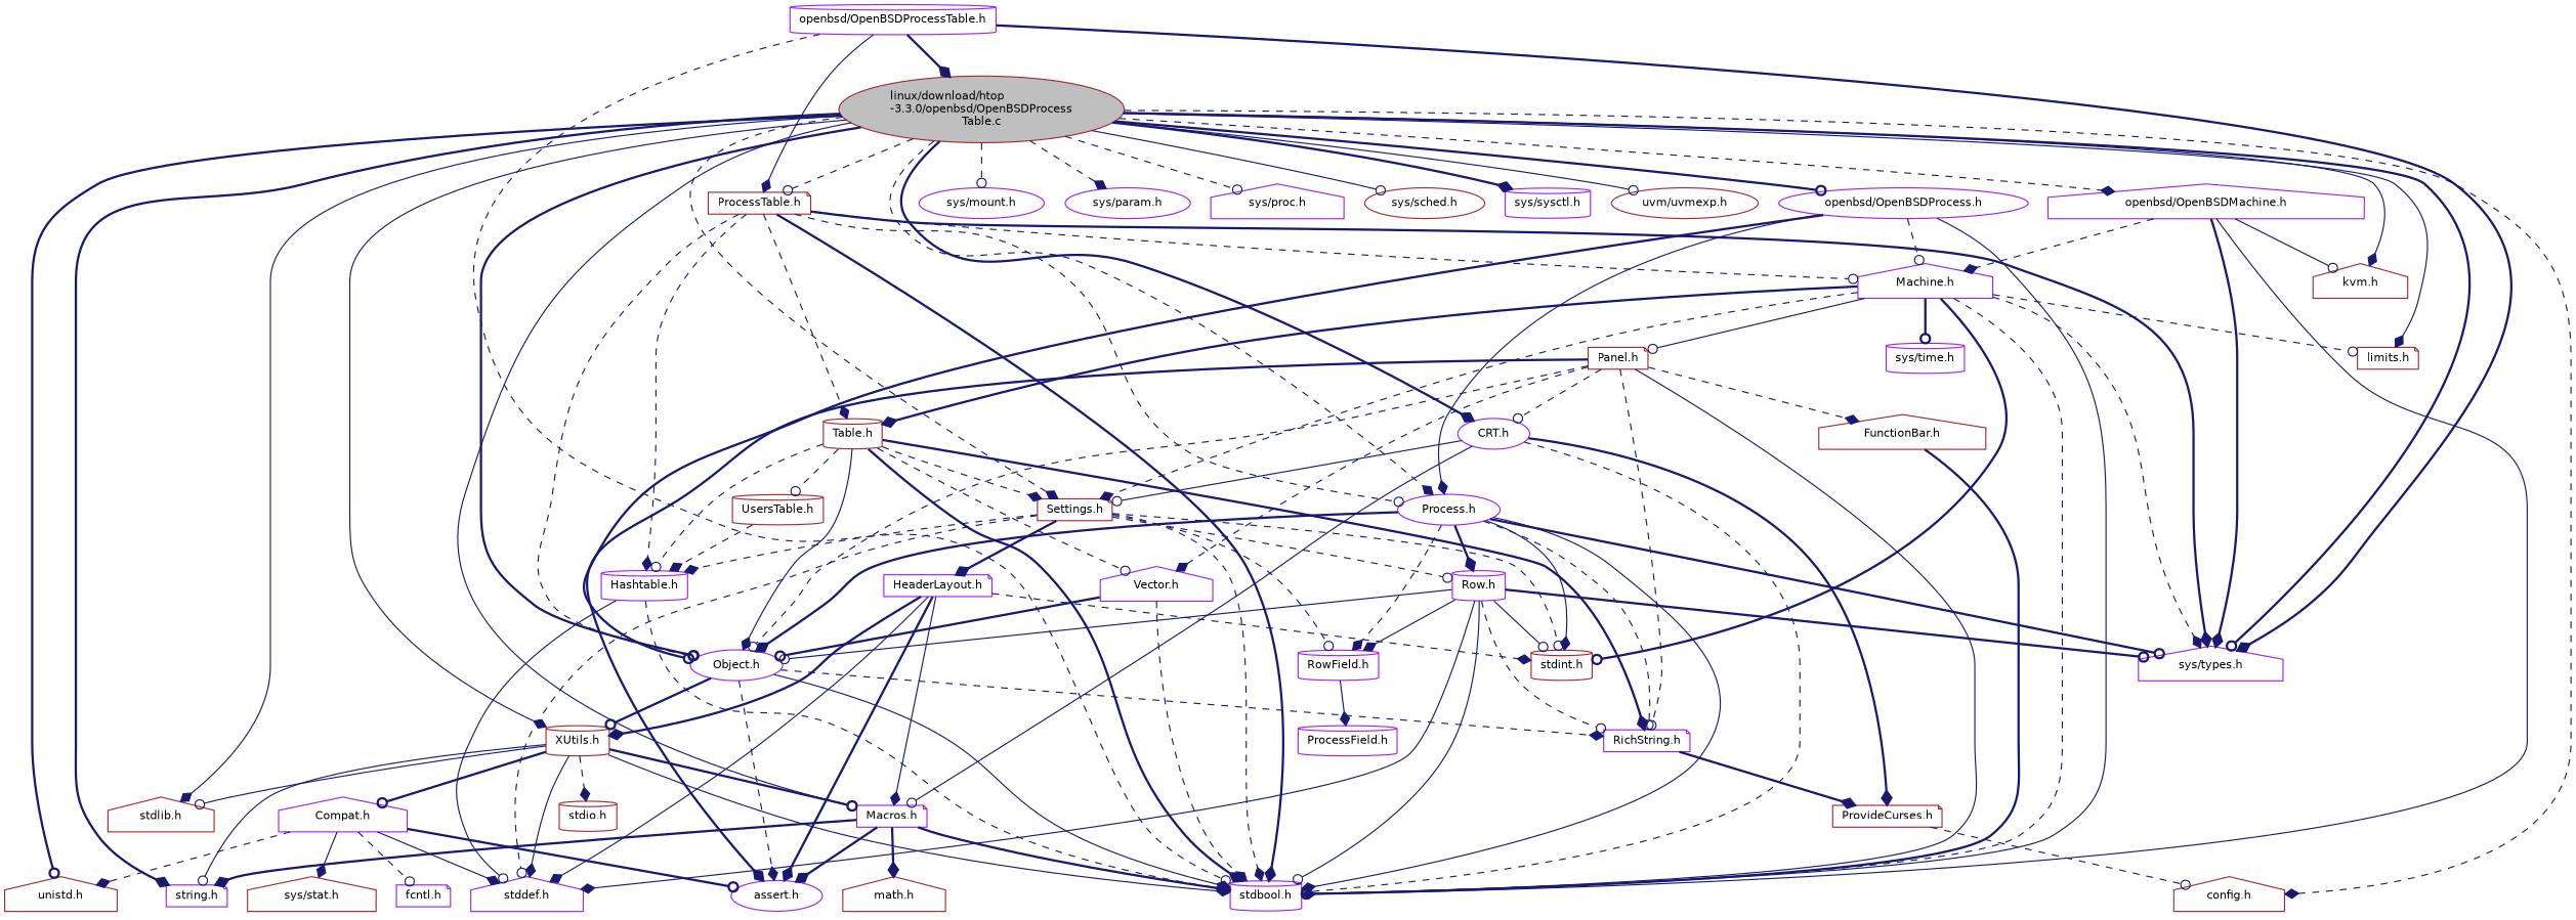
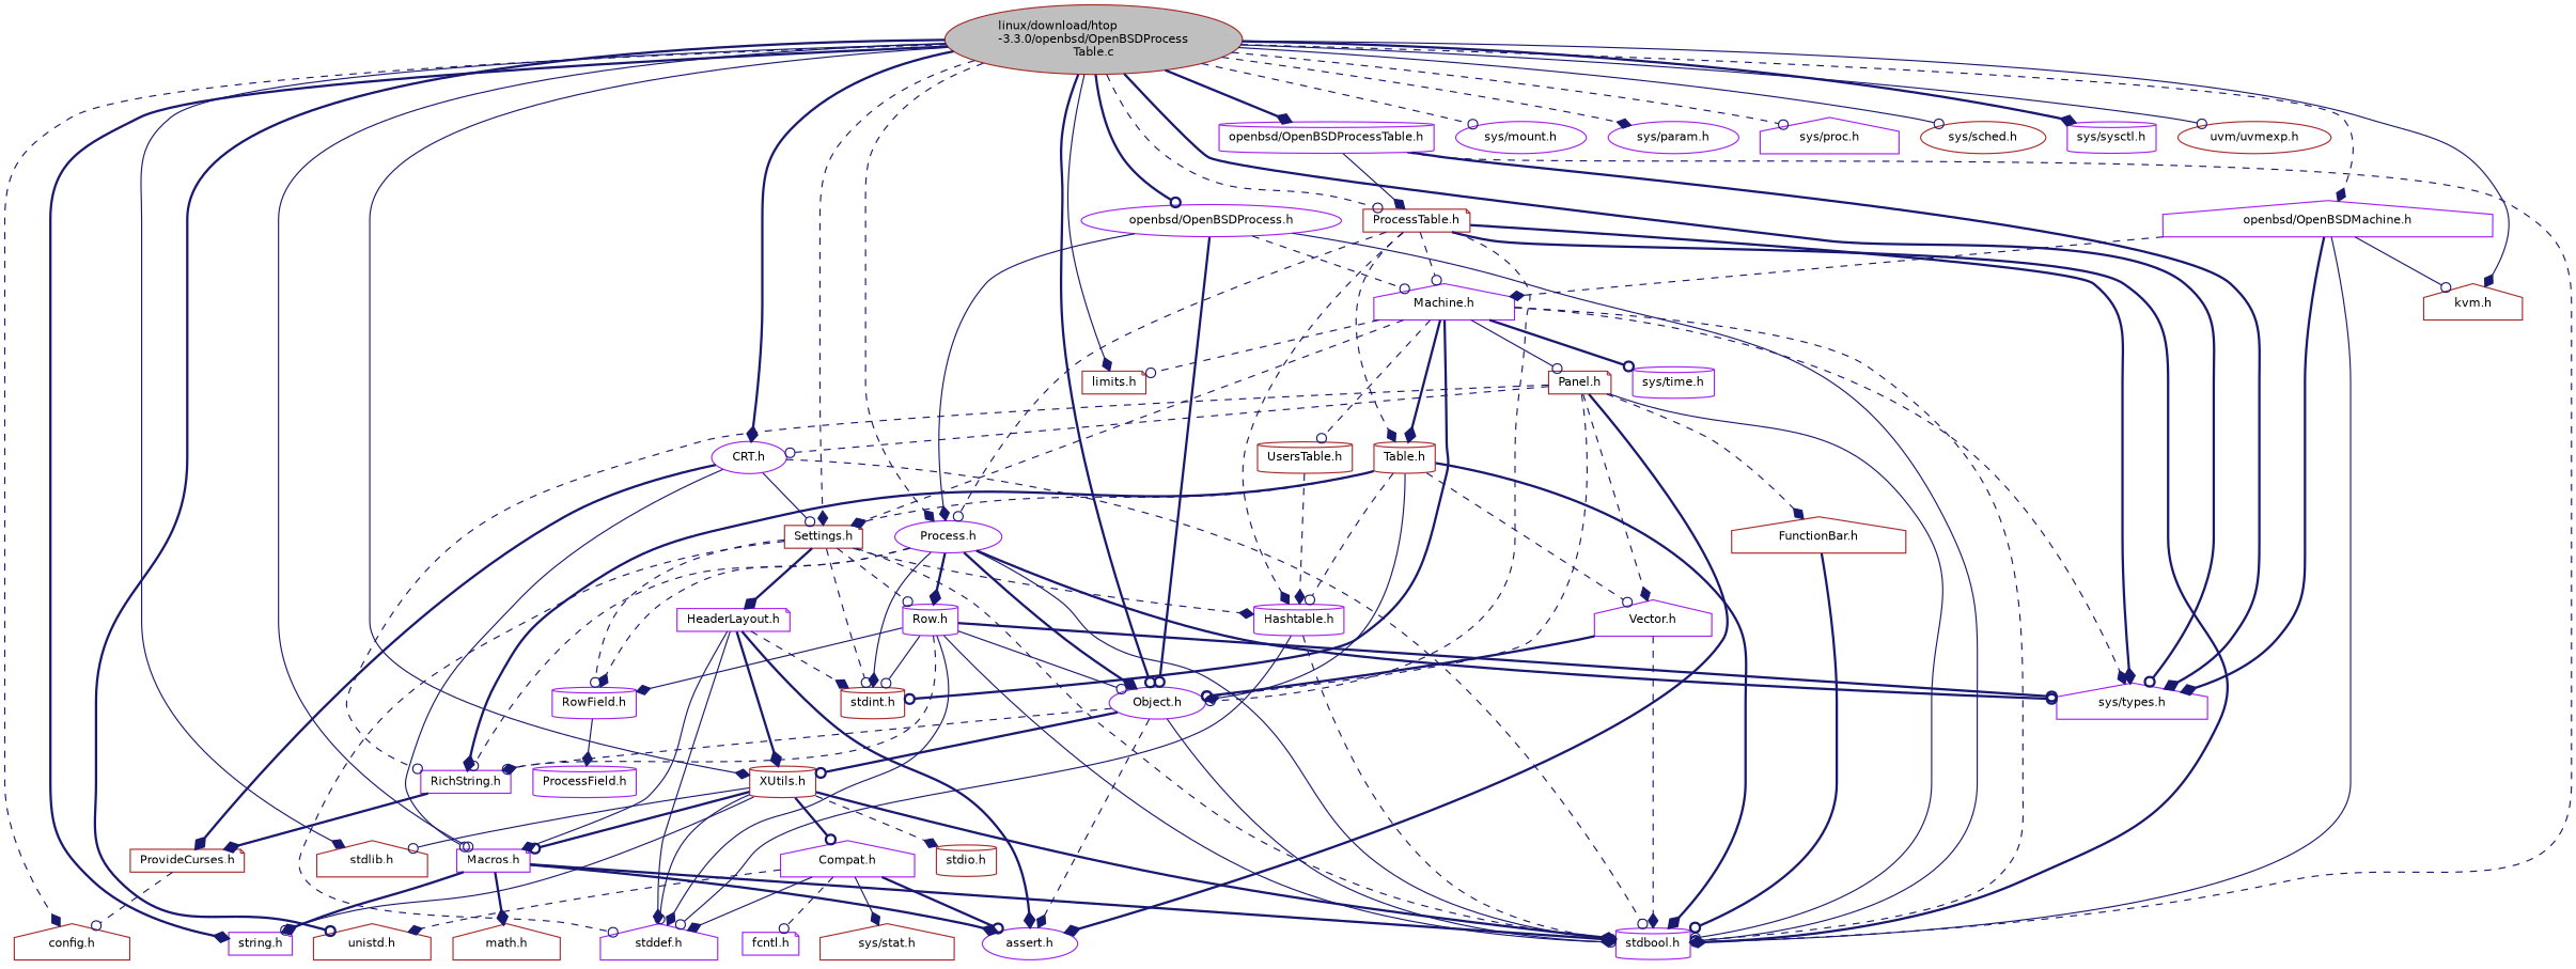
  digraph {
    node [color=purple fillcolor=white fontname=Helvetica fontsize=10 shape=house style=filled]
    edge [arrowhead=diamond color=midnightblue fontname=Helvetica fontsize=10 labelfontname=Helvetica labelfontsize=10 style=dashed]
    n1 [color=brown fillcolor=grey75 fontcolor=black height=0.2 label="linux/download/htop\l-3.3.0/openbsd/OpenBSDProcess\lTable.c" shape=ellipse width=0.4]
    n2 [color=brown height=0.2 label="config.h" width=0.4]
    n3 [height=0.2 label="openbsd/OpenBSDProcessTable.h" shape=cylinder width=0.4]
    n4 [height=0.2 label="sys/types.h" width=0.4]
    n5 [color=brown height=0.2 label="ProcessTable.h" shape=note width=0.4]
    n6 [color=brown height=0.2 label="limits.h" shape=note width=0.4]
    n7 [height=0.2 label="CRT.h" shape=ellipse width=0.4]
    n8 [height=0.2 label="Macros.h" shape=note width=0.4]
    n9 [height=0.2 label="string.h" shape=note width=0.4]
    n10 [color=brown height=0.2 label="Settings.h" shape=note width=0.4]
    n11 [color=brown height=0.2 label="XUtils.h" shape=cylinder width=0.4]
    n12 [color=brown height=0.2 label="stdlib.h" width=0.4]
    n13 [color=brown height=0.2 label="unistd.h" width=0.4]
    n14 [height=0.2 label="Object.h" shape=ellipse width=0.4]
    n15 [height=0.2 label="Process.h" shape=ellipse width=0.4]
    n16 [color=brown height=0.2 label="kvm.h" width=0.4]
    n17 [height=0.2 label="sys/mount.h" shape=ellipse width=0.4]
    n18 [height=0.2 label="sys/param.h" shape=ellipse width=0.4]
    n19 [height=0.2 label="sys/proc.h" width=0.4]
    n20 [color=brown height=0.2 label="sys/sched.h" shape=ellipse width=0.4]
    n21 [height=0.2 label="sys/sysctl.h" shape=cylinder width=0.4]
    n22 [color=brown height=0.2 label="uvm/uvmexp.h" shape=ellipse width=0.4]
    n23 [height=0.2 label="openbsd/OpenBSDMachine.h" width=0.4]
    n24 [height=0.2 label="openbsd/OpenBSDProcess.h" shape=ellipse width=0.4]
    n25 [height=0.2 label="stdbool.h" shape=cylinder width=0.4]
    n26 [height=0.2 label="Hashtable.h" shape=cylinder width=0.4]
    n27 [height=0.2 label="Machine.h" width=0.4]
    n28 [color=brown height=0.2 label="Table.h" shape=cylinder width=0.4]
    n29 [color=brown height=0.2 label="ProvideCurses.h" shape=note width=0.4]
    n30 [height=0.2 label="assert.h" shape=ellipse width=0.4]
    n31 [color=brown height=0.2 label="math.h" width=0.4]
    n32 [height=0.2 label="stddef.h" width=0.4]
    n33 [color=brown height=0.2 label="stdint.h" shape=cylinder width=0.4]
    n34 [height=0.2 label="HeaderLayout.h" shape=note width=0.4]
    n35 [height=0.2 label="Row.h" shape=cylinder width=0.4]
    n36 [height=0.2 label="RowField.h" shape=cylinder width=0.4]
    n37 [color=brown height=0.2 label="stdio.h" shape=cylinder width=0.4]
    n38 [height=0.2 label="Compat.h" width=0.4]
    n39 [height=0.2 label="RichString.h" shape=note width=0.4]
    n40 [height=0.2 label="sys/time.h" shape=cylinder width=0.4]
    n41 [color=brown height=0.2 label="Panel.h" shape=note width=0.4]
    n42 [color=brown height=0.2 label="UsersTable.h" shape=cylinder width=0.4]
    n43 [height=0.2 label="Vector.h" width=0.4]
    n44 [color=brown height=0.2 label="FunctionBar.h" width=0.4]
    n45 [height=0.2 label="ProcessField.h" shape=cylinder width=0.4]
    n46 [height=0.2 label="fcntl.h" shape=note width=0.4]
    n47 [color=brown height=0.2 label="sys/stat.h" width=0.4]
    n1 -> n2
-   n3 -> n1 [style=bold]
+   n1 -> n3 [style=bold]
    n1 -> n4 [arrowhead=odot style=bold]
    n1 -> n5 [arrowhead=odot]
    n1 -> n6 [style=solid]
    n1 -> n7 [style=bold]
    n1 -> n8 [arrowhead=odot style=solid]
    n1 -> n9 [style=bold]
    n1 -> n10
    n1 -> n11 [style=solid]
    n1 -> n12 [style=solid]
    n1 -> n13 [arrowhead=odot style=bold]
    n1 -> n14 [arrowhead=odot style=bold]
    n1 -> n15
    n1 -> n16 [style=solid]
    n1 -> n17 [arrowhead=odot]
    n1 -> n18
    n1 -> n19 [arrowhead=odot]
    n1 -> n20 [arrowhead=odot style=solid]
    n1 -> n21 [style=bold]
    n1 -> n22 [arrowhead=odot style=solid]
    n1 -> n23
    n1 -> n24 [arrowhead=odot style=bold]
    n3 -> n4 [style=bold]
    n3 -> n5 [style=solid]
    n3 -> n25 [arrowhead=odot]
    n5 -> n4 [style=bold]
    n5 -> n14 [arrowhead=odot]
    n5 -> n15 [arrowhead=odot]
    n5 -> n25 [style=bold]
    n5 -> n26
    n5 -> n27 [arrowhead=odot]
    n5 -> n28
    n7 -> n8 [arrowhead=odot style=solid]
    n7 -> n10 [arrowhead=odot style=solid]
    n7 -> n25 [arrowhead=odot]
    n7 -> n29 [style=bold]
    n8 -> n9 [style=bold]
    n8 -> n25 [style=bold]
    n8 -> n30 [style=bold]
    n8 -> n31 [style=bold]
    n10 -> n25
    n10 -> n26
    n10 -> n32 [arrowhead=odot]
    n10 -> n33 [arrowhead=odot]
    n10 -> n34 [style=bold]
    n10 -> n35 [arrowhead=odot]
    n10 -> n36 [arrowhead=odot]
    n11 -> n8 [arrowhead=odot style=bold]
    n11 -> n9 [arrowhead=odot style=solid]
    n11 -> n12 [arrowhead=odot style=solid]
-   n11 -> n25 [style=solid]
-   n11 -> n32 [style=solid]
+   n11 -> n25 [style=bold]
+   n11 -> n32 [arrowhead=odot style=solid]
    n11 -> n37
    n11 -> n38 [arrowhead=odot style=bold]
    n14 -> n11 [arrowhead=odot style=bold]
    n14 -> n25 [style=solid]
    n14 -> n30
    n14 -> n39
    n15 -> n4 [arrowhead=odot style=bold]
    n15 -> n14 [style=bold]
    n15 -> n25 [style=solid]
    n15 -> n33 [style=solid]
    n15 -> n35 [style=bold]
    n15 -> n36
    n15 -> n39 [arrowhead=odot]
    n23 -> n4 [style=bold]
    n23 -> n16 [arrowhead=odot style=solid]
    n23 -> n25 [style=solid]
    n23 -> n27
    n24 -> n14 [arrowhead=odot style=bold]
    n24 -> n15 [style=solid]
    n24 -> n25 [arrowhead=odot style=solid]
    n24 -> n27 [arrowhead=odot]
    n26 -> n25 [arrowhead=odot]
    n26 -> n32 [arrowhead=odot style=solid]
    n27 -> n4
    n27 -> n6 [arrowhead=odot]
    n27 -> n10
    n27 -> n25 [arrowhead=odot]
    n27 -> n28 [style=bold]
    n27 -> n33 [arrowhead=odot style=bold]
    n27 -> n40 [arrowhead=odot style=bold]
    n27 -> n41 [arrowhead=odot style=solid]
-   n28 -> n42 [arrowhead=odot]
+   n27 -> n42 [arrowhead=odot]
    n28 -> n10
    n28 -> n14 [style=solid]
    n28 -> n25 [style=bold]
    n28 -> n26 [arrowhead=odot]
    n28 -> n39 [style=bold]
    n28 -> n43 [arrowhead=odot]
    n29 -> n2 [arrowhead=odot]
    n34 -> n8 [style=solid]
    n34 -> n11 [style=bold]
    n34 -> n30 [style=bold]
    n34 -> n32 [style=solid]
    n34 -> n33
    n35 -> n4 [arrowhead=odot style=bold]
    n35 -> n14 [arrowhead=odot style=solid]
    n35 -> n25 [arrowhead=odot style=solid]
    n35 -> n32 [style=solid]
    n35 -> n33 [arrowhead=odot style=solid]
    n35 -> n36 [style=solid]
    n35 -> n39 [arrowhead=odot]
    n36 -> n45 [style=solid]
    n38 -> n13
    n38 -> n30 [arrowhead=odot style=bold]
    n38 -> n32 [style=solid]
    n38 -> n46 [arrowhead=odot]
    n38 -> n47 [style=solid]
    n39 -> n29 [style=bold]
    n41 -> n7 [arrowhead=odot]
    n41 -> n14 [arrowhead=odot]
    n41 -> n25 [arrowhead=odot style=solid]
    n41 -> n30 [style=bold]
    n41 -> n39 [arrowhead=odot]
    n41 -> n43
    n41 -> n44
    n42 -> n26
    n43 -> n14 [arrowhead=odot style=bold]
    n43 -> n25
    n44 -> n25 [arrowhead=odot style=bold]
  }
